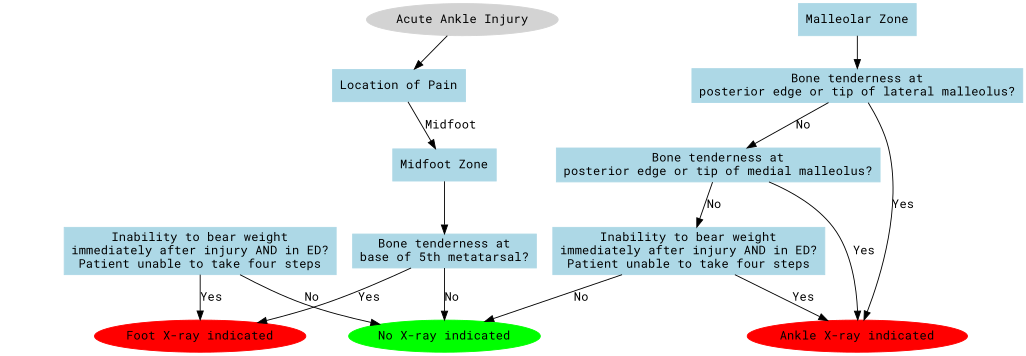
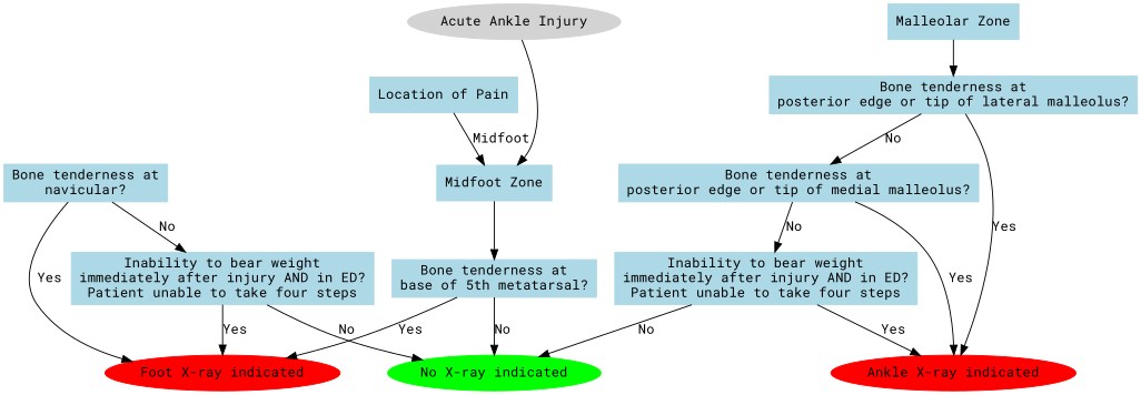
  digraph {
    fontname="Roboto Mono"
    node [color=lightblue fontname="Roboto Mono" shape=box style=filled]
    edge [color=black fontname="Roboto Mono"]
    n1 [color=lightgrey label="Acute Ankle Injury" shape=ellipse]
    n2 [label="Location of Pain"]
    n3 [label="Midfoot Zone"]
    n4 [label="Malleolar Zone"]
    n5 [label="Bone tenderness at\nposterior edge or tip of lateral malleolus?"]
    n6 [label="Bone tenderness at\nbase of 5th metatarsal?"]
    n7 [label="Bone tenderness at\nposterior edge or tip of medial malleolus?"]
    n8 [color=red label="Ankle X-ray indicated" shape=ellipse]
    n9 [color=green label="No X-ray indicated" shape=ellipse]
    n10 [color=red label="Foot X-ray indicated" shape=ellipse]
    n11 [label="Inability to bear weight\nimmediately after injury AND in ED?\nPatient unable to take four steps"]
+   n12 [label="Bone tenderness at\nnavicular?"]
    n13 [label="Inability to bear weight\nimmediately after injury AND in ED?\nPatient unable to take four steps"]
-   n1 -> n2
+   n1 -> n3
    n2 -> n3 [label=Midfoot]
    n3 -> n6
    n4 -> n5
    n5 -> n7 [label=No]
    n5 -> n8 [label=Yes]
    n6 -> n9 [label=No]
    n6 -> n10 [label=Yes]
    n7 -> n8 [label=Yes]
    n7 -> n11 [label=No]
    n11 -> n8 [label=Yes]
    n11 -> n9 [label=No]
+   n12 -> n10 [label=Yes]
+   n12 -> n13 [label=No]
    n13 -> n9 [label=No]
    n13 -> n10 [label=Yes]
  }
